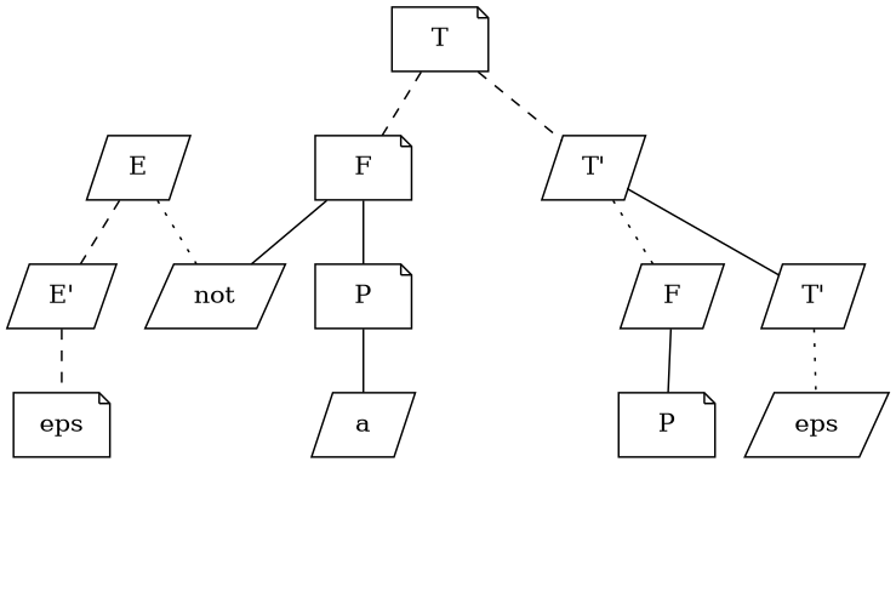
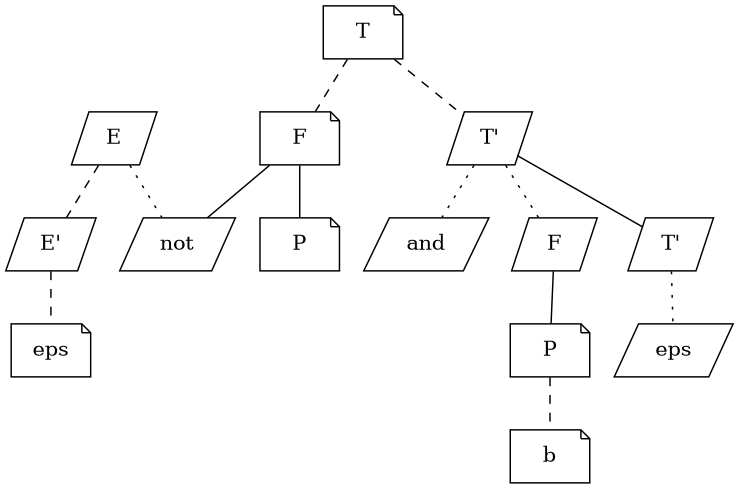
  graph {
    node [shape=parallelogram]
    edge [style=dashed]
    n1 [label=E]
    n2 [label="E'"]
    n3 [label=not]
    n4 [label=T shape=note]
    n5 [label=F shape=note]
    n6 [label="T'"]
    n7 [label=eps shape=note]
    n8 [label=P shape=note]
+   n9 [label=and]
    n10 [label=F]
    n11 [label="T'"]
-   n12 [label=a]
    n13 [label=P shape=note]
    n14 [label=eps]
+   n15 [label=b shape=note]
    n1 -- n2
    n1 -- n3 [style=dotted]
    n2 -- n7
    n4 -- n5
    n4 -- n6
    n5 -- n3 [style=solid]
    n5 -- n8 [style=solid]
+   n6 -- n9 [style=dotted]
    n6 -- n10 [style=dotted]
    n6 -- n11 [style=solid]
-   n8 -- n12 [style=solid]
    n10 -- n13 [style=solid]
    n11 -- n14 [style=dotted]
+   n13 -- n15
  }
